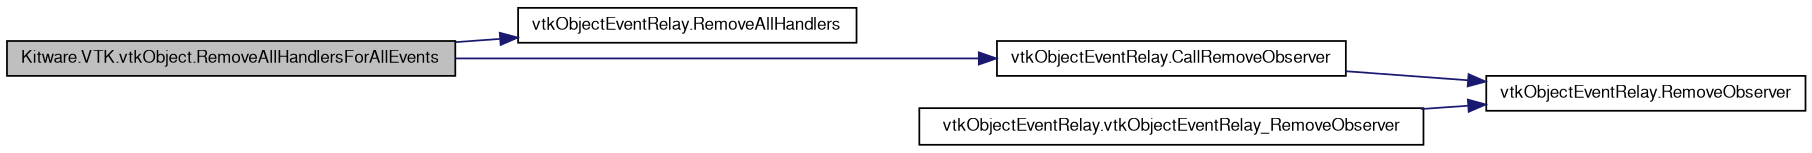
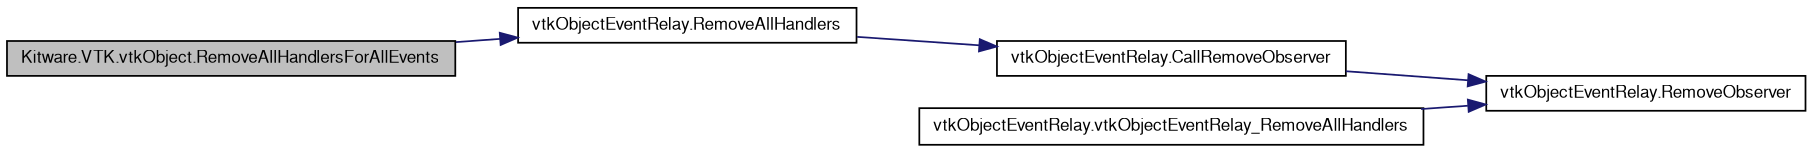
  digraph {
    rankdir=LR
    node [color=black fontname=FreeSans fontsize=10 shape=record]
    edge [color=midnightblue fontname=FreeSans fontsize=10 labelfontname=FreeSans labelfontsize=10 style=solid]
    n1 [fillcolor=grey75 fontcolor=black height=0.2 label="Kitware.VTK.vtkObject.RemoveAllHandlersForAllEvents" style=filled width=0.4]
    n2 [height=0.2 label="vtkObjectEventRelay.RemoveAllHandlers" width=0.4]
    n3 [height=0.2 label="vtkObjectEventRelay.CallRemoveObserver" width=0.4]
    n4 [height=0.2 label="vtkObjectEventRelay.RemoveObserver" width=0.4]
-   n5 [height=0.2 label="vtkObjectEventRelay.vtkObjectEventRelay_RemoveObserver" width=0.4]
+   n5 [height=0.2 label="vtkObjectEventRelay.vtkObjectEventRelay_RemoveAllHandlers" width=0.4]
    n1 -> n2
-   n1 -> n3
+   n2 -> n3
    n3 -> n4
    n5 -> n4
  }
